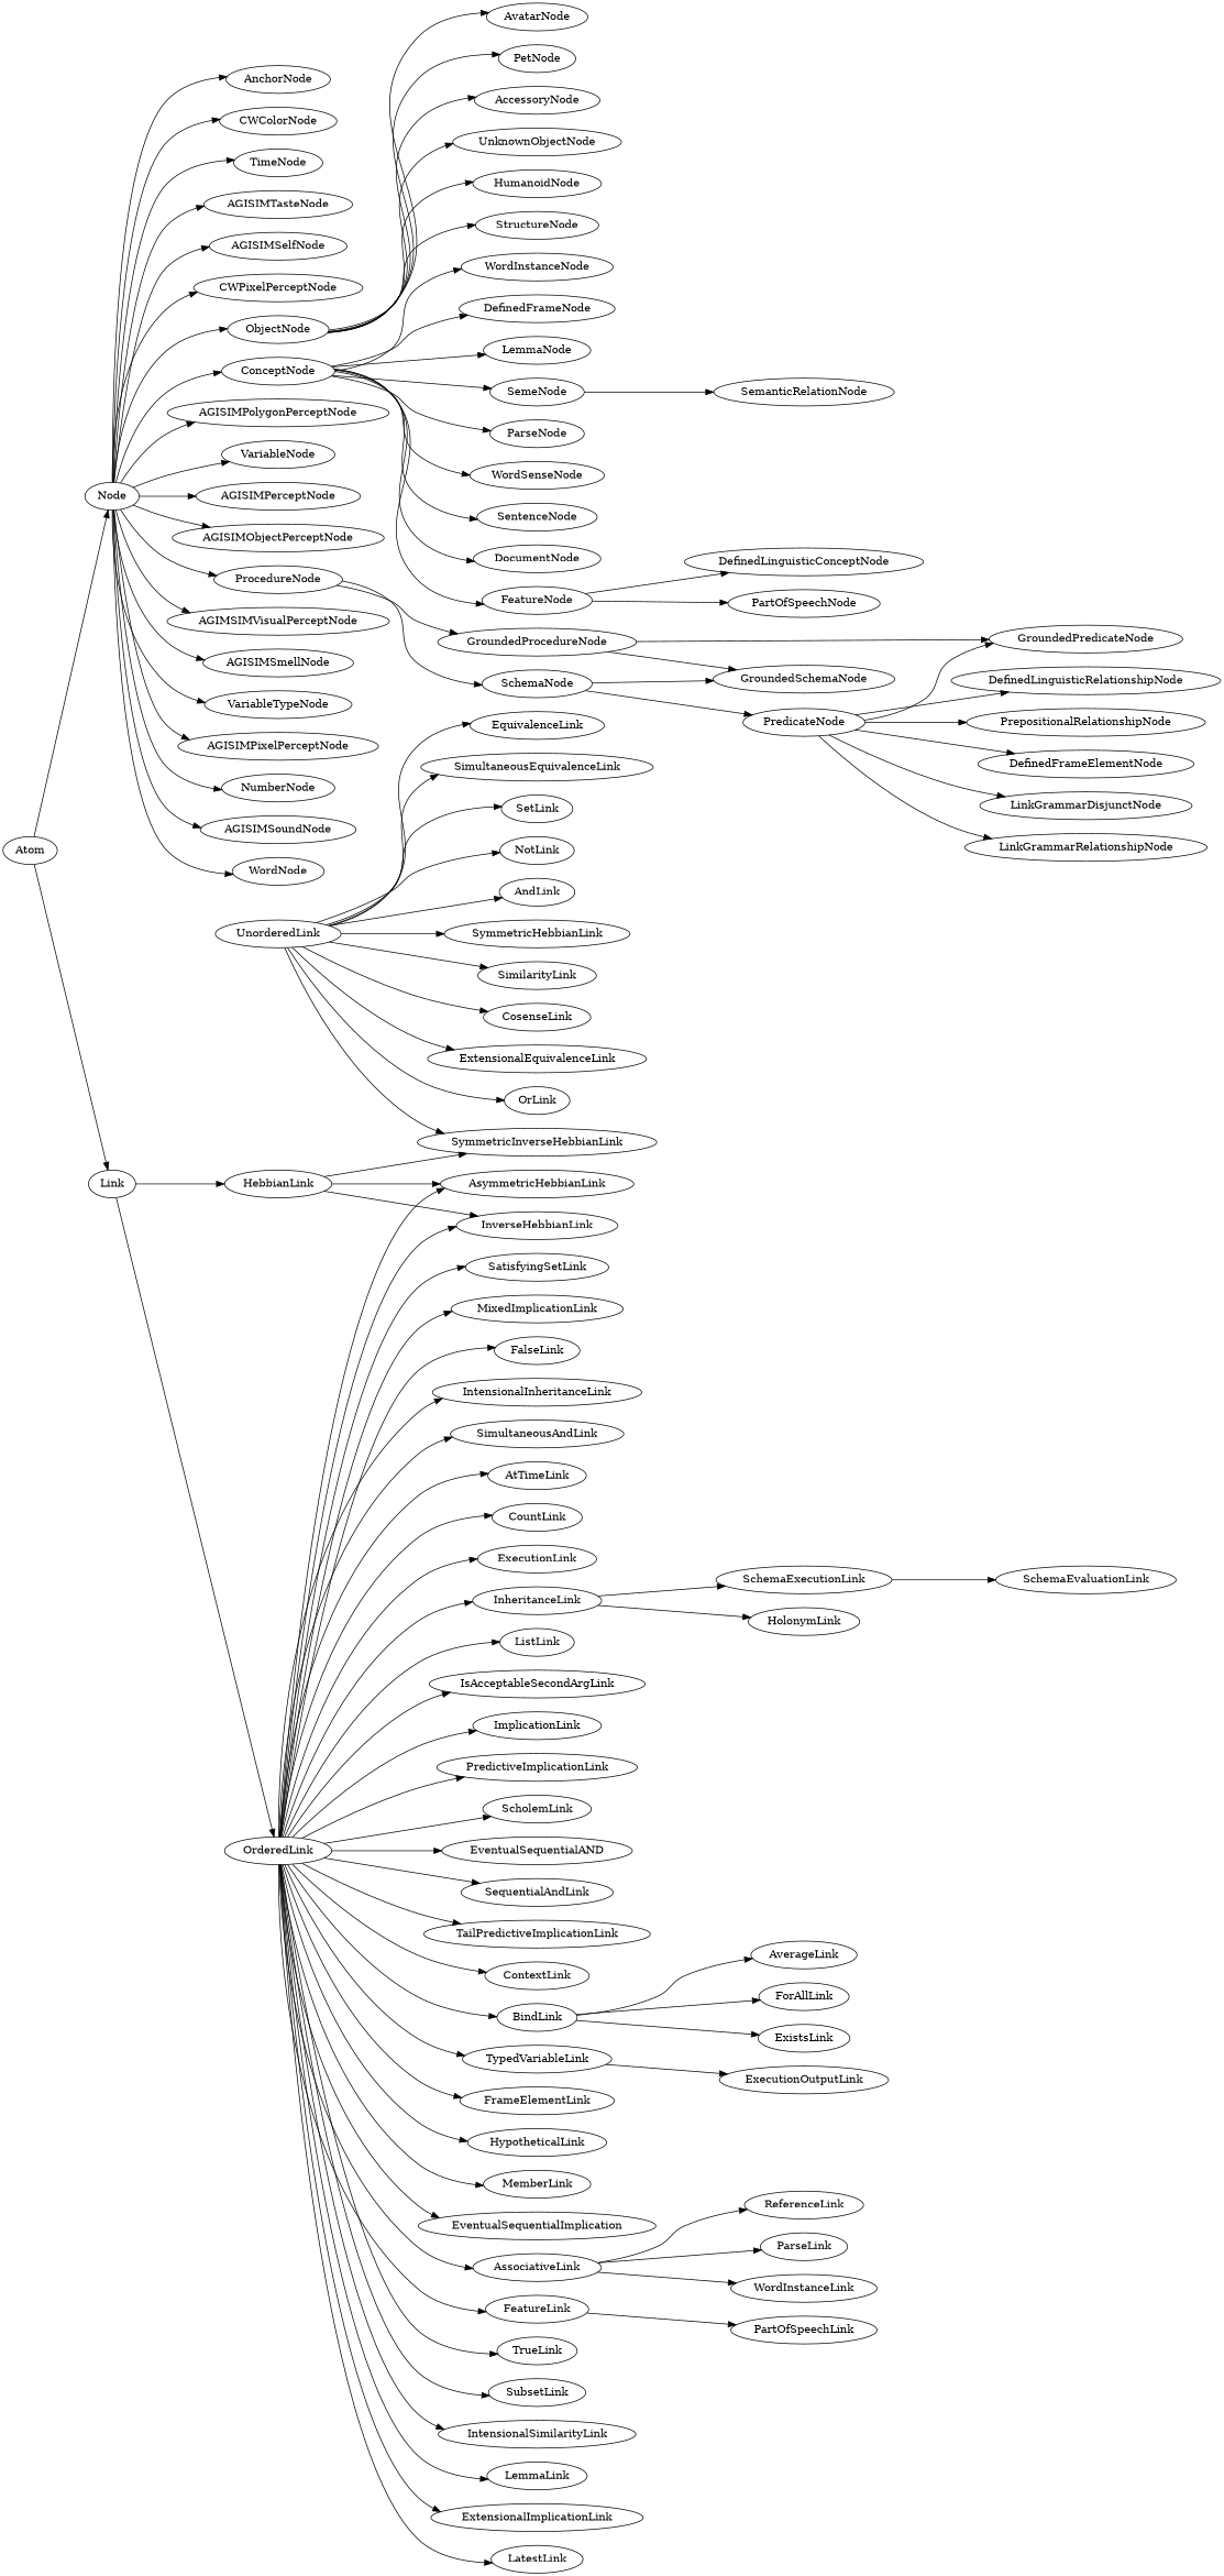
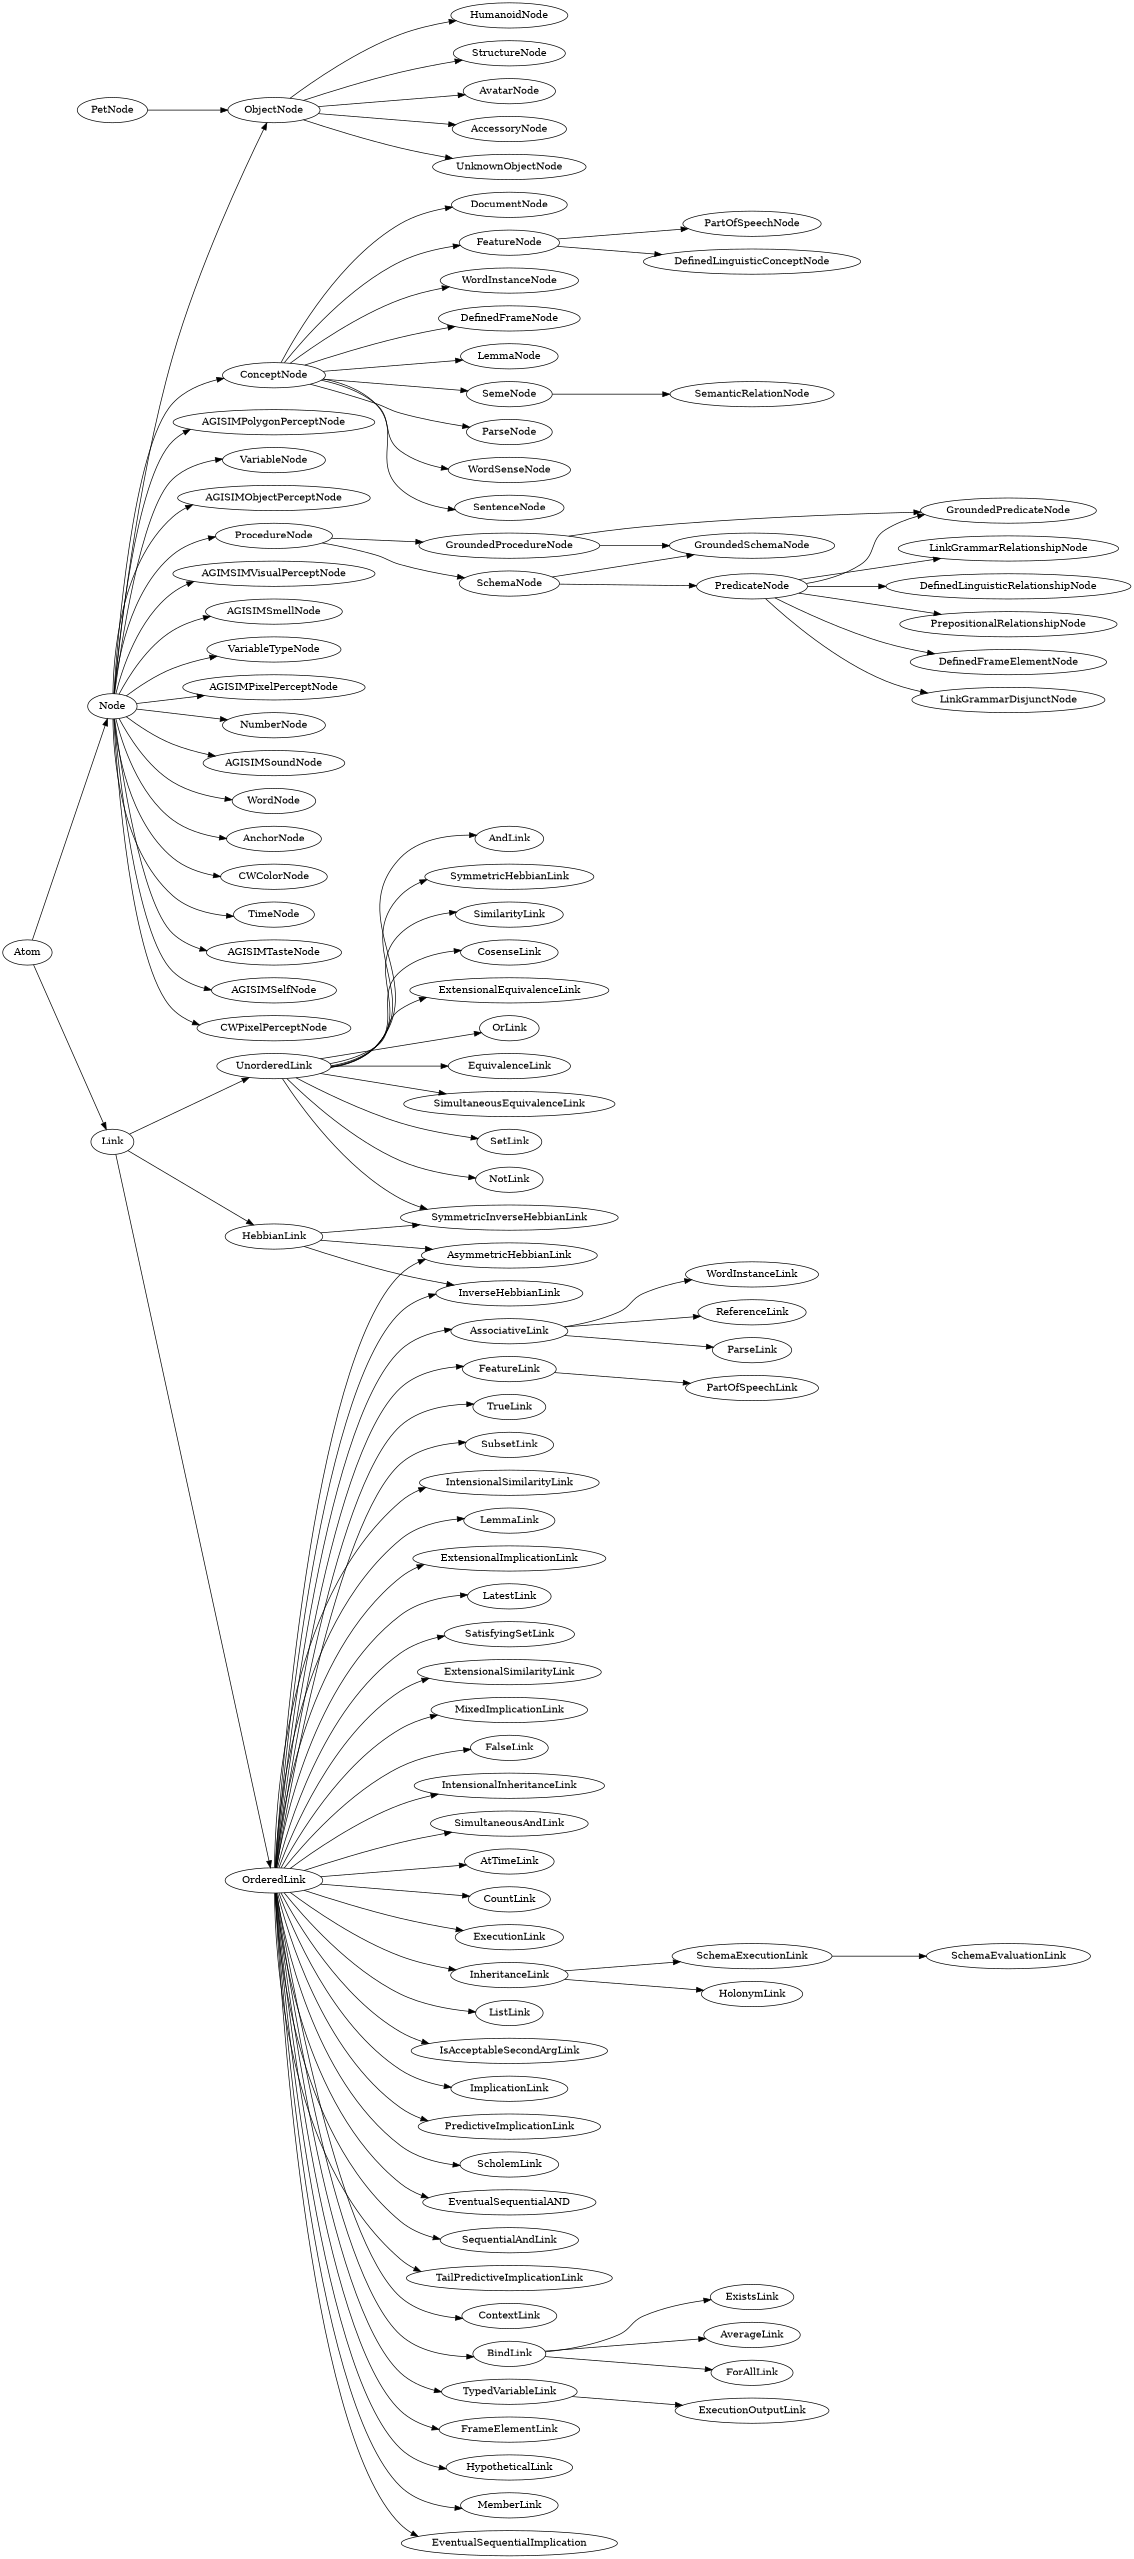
  strict digraph {
    rankdir=LR
    ObjectNode
    HumanoidNode
    StructureNode
    AvatarNode
    PetNode
    AccessoryNode
    UnknownObjectNode
    Atom
    "Node"
    Link
    ConceptNode
    AGISIMPolygonPerceptNode
    VariableNode
-   AGISIMPerceptNode
    AGISIMObjectPerceptNode
    ProcedureNode
    AGIMSIMVisualPerceptNode
    AGISIMSmellNode
    VariableTypeNode
    AGISIMPixelPerceptNode
    NumberNode
    AGISIMSoundNode
    WordNode
    AnchorNode
    CWColorNode
    TimeNode
    AGISIMTasteNode
    AGISIMSelfNode
    CWPixelPerceptNode
    UnorderedLink
    HebbianLink
    OrderedLink
    DocumentNode
    FeatureNode
    WordInstanceNode
    DefinedFrameNode
    LemmaNode
    SemeNode
    ParseNode
    WordSenseNode
    SentenceNode
    GroundedProcedureNode
    SchemaNode
    AndLink
    SymmetricHebbianLink
    SimilarityLink
    CosenseLink
    ExtensionalEquivalenceLink
    OrLink
    SymmetricInverseHebbianLink
    EquivalenceLink
    SimultaneousEquivalenceLink
    SetLink
    NotLink
    AsymmetricHebbianLink
    InverseHebbianLink
    AssociativeLink
    FeatureLink
    TrueLink
    SubsetLink
    IntensionalSimilarityLink
    LemmaLink
    ExtensionalImplicationLink
    LatestLink
    SatisfyingSetLink
+   ExtensionalSimilarityLink
    MixedImplicationLink
    FalseLink
    IntensionalInheritanceLink
    SimultaneousAndLink
    AtTimeLink
    CountLink
    ExecutionLink
    InheritanceLink
    ListLink
    IsAcceptableSecondArgLink
    ImplicationLink
    PredictiveImplicationLink
    ScholemLink
    EventualSequentialAND
    SequentialAndLink
    TailPredictiveImplicationLink
    ContextLink
    BindLink
    TypedVariableLink
    FrameElementLink
    HypotheticalLink
    MemberLink
    EventualSequentialImplication
    PartOfSpeechNode
    DefinedLinguisticConceptNode
    SemanticRelationNode
    WordInstanceLink
    ReferenceLink
    ParseLink
    PartOfSpeechLink
    SchemaExecutionLink
    SchemaEvaluationLink
    HolonymLink
    ExistsLink
    AverageLink
    ForAllLink
    ExecutionOutputLink
    GroundedPredicateNode
    GroundedSchemaNode
    PredicateNode
    LinkGrammarRelationshipNode
    DefinedLinguisticRelationshipNode
    PrepositionalRelationshipNode
    DefinedFrameElementNode
    LinkGrammarDisjunctNode
    ObjectNode -> HumanoidNode
    ObjectNode -> StructureNode
    ObjectNode -> AvatarNode
-   ObjectNode -> PetNode
+   PetNode -> ObjectNode
    ObjectNode -> AccessoryNode
    ObjectNode -> UnknownObjectNode
    Atom -> "Node"
    Atom -> Link
    "Node" -> ObjectNode
    "Node" -> ConceptNode
    "Node" -> AGISIMPolygonPerceptNode
    "Node" -> VariableNode
-   "Node" -> AGISIMPerceptNode
    "Node" -> AGISIMObjectPerceptNode
    "Node" -> ProcedureNode
    "Node" -> AGIMSIMVisualPerceptNode
    "Node" -> AGISIMSmellNode
    "Node" -> VariableTypeNode
    "Node" -> AGISIMPixelPerceptNode
    "Node" -> NumberNode
    "Node" -> AGISIMSoundNode
    "Node" -> WordNode
    "Node" -> AnchorNode
    "Node" -> CWColorNode
    "Node" -> TimeNode
    "Node" -> AGISIMTasteNode
    "Node" -> AGISIMSelfNode
    "Node" -> CWPixelPerceptNode
+   Link -> UnorderedLink
    Link -> HebbianLink
    Link -> OrderedLink
    ConceptNode -> DocumentNode
    ConceptNode -> FeatureNode
    ConceptNode -> WordInstanceNode
    ConceptNode -> DefinedFrameNode
    ConceptNode -> LemmaNode
    ConceptNode -> SemeNode
    ConceptNode -> ParseNode
    ConceptNode -> WordSenseNode
    ConceptNode -> SentenceNode
    ProcedureNode -> GroundedProcedureNode
    ProcedureNode -> SchemaNode
    UnorderedLink -> AndLink
    UnorderedLink -> SymmetricHebbianLink
    UnorderedLink -> SimilarityLink
    UnorderedLink -> CosenseLink
    UnorderedLink -> ExtensionalEquivalenceLink
    UnorderedLink -> OrLink
    UnorderedLink -> SymmetricInverseHebbianLink
    UnorderedLink -> EquivalenceLink
    UnorderedLink -> SimultaneousEquivalenceLink
    UnorderedLink -> SetLink
    UnorderedLink -> NotLink
    HebbianLink -> SymmetricInverseHebbianLink
    HebbianLink -> AsymmetricHebbianLink
    HebbianLink -> InverseHebbianLink
    OrderedLink -> AsymmetricHebbianLink
    OrderedLink -> InverseHebbianLink
    OrderedLink -> AssociativeLink
    OrderedLink -> FeatureLink
    OrderedLink -> TrueLink
    OrderedLink -> SubsetLink
    OrderedLink -> IntensionalSimilarityLink
    OrderedLink -> LemmaLink
    OrderedLink -> ExtensionalImplicationLink
    OrderedLink -> LatestLink
    OrderedLink -> SatisfyingSetLink
+   OrderedLink -> ExtensionalSimilarityLink
    OrderedLink -> MixedImplicationLink
    OrderedLink -> FalseLink
    OrderedLink -> IntensionalInheritanceLink
    OrderedLink -> SimultaneousAndLink
    OrderedLink -> AtTimeLink
    OrderedLink -> CountLink
    OrderedLink -> ExecutionLink
    OrderedLink -> InheritanceLink
    OrderedLink -> ListLink
    OrderedLink -> IsAcceptableSecondArgLink
    OrderedLink -> ImplicationLink
    OrderedLink -> PredictiveImplicationLink
    OrderedLink -> ScholemLink
    OrderedLink -> EventualSequentialAND
    OrderedLink -> SequentialAndLink
    OrderedLink -> TailPredictiveImplicationLink
    OrderedLink -> ContextLink
    OrderedLink -> BindLink
    OrderedLink -> TypedVariableLink
    OrderedLink -> FrameElementLink
    OrderedLink -> HypotheticalLink
    OrderedLink -> MemberLink
    OrderedLink -> EventualSequentialImplication
    FeatureNode -> PartOfSpeechNode
    FeatureNode -> DefinedLinguisticConceptNode
    SemeNode -> SemanticRelationNode
    GroundedProcedureNode -> GroundedPredicateNode
    GroundedProcedureNode -> GroundedSchemaNode
    SchemaNode -> GroundedSchemaNode
    SchemaNode -> PredicateNode
    AssociativeLink -> WordInstanceLink
    AssociativeLink -> ReferenceLink
    AssociativeLink -> ParseLink
    FeatureLink -> PartOfSpeechLink
    InheritanceLink -> SchemaExecutionLink
    InheritanceLink -> HolonymLink
    BindLink -> ExistsLink
    BindLink -> AverageLink
    BindLink -> ForAllLink
    TypedVariableLink -> ExecutionOutputLink
    SchemaExecutionLink -> SchemaEvaluationLink
    PredicateNode -> GroundedPredicateNode
    PredicateNode -> LinkGrammarRelationshipNode
    PredicateNode -> DefinedLinguisticRelationshipNode
    PredicateNode -> PrepositionalRelationshipNode
    PredicateNode -> DefinedFrameElementNode
    PredicateNode -> LinkGrammarDisjunctNode
  }
